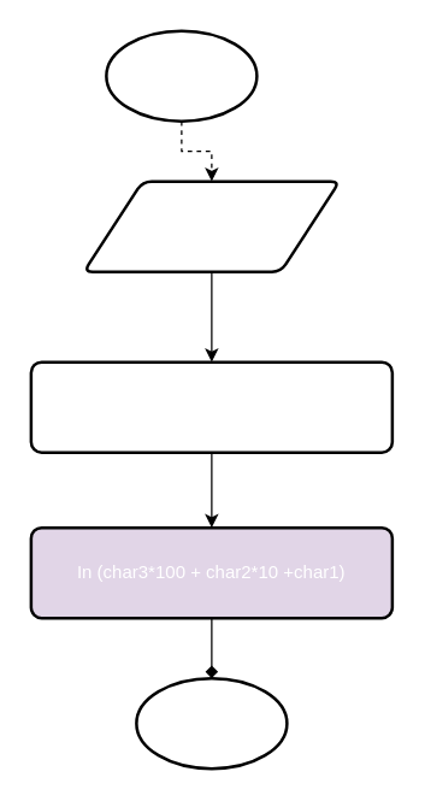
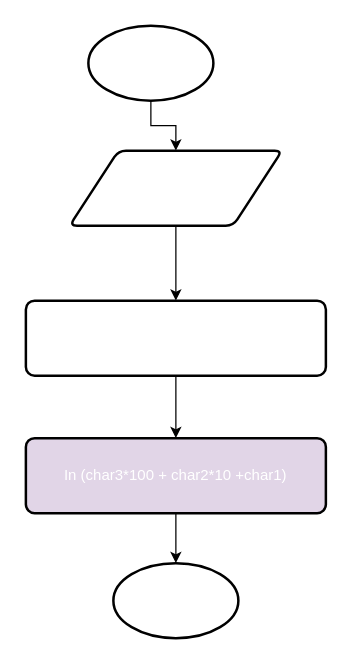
  <mxCell id="0" />
  <mxCell id="1" parent="0" />
- <mxCell id="2" value="" style="edgeStyle=orthogonalEdgeStyle;rounded=0;orthogonalLoop=1;jettySize=auto;html=1;dashed=1;" edge="1" parent="1" source="3" target="5"><mxGeometry relative="1" as="geometry" /></mxCell>
+ <mxCell id="2" value="" style="edgeStyle=orthogonalEdgeStyle;rounded=0;orthogonalLoop=1;jettySize=auto;html=1;" edge="1" parent="1" source="3" target="5"><mxGeometry relative="1" as="geometry" /></mxCell>
  <mxCell id="3" value="&lt;span style=&quot;color: rgb(255, 255, 255);&quot;&gt;Start&lt;/span&gt;" style="strokeWidth=2;html=1;shape=mxgraph.flowchart.start_1;whiteSpace=wrap;" vertex="1" parent="1"><mxGeometry x="70" y="20" width="100" height="60" as="geometry" /></mxCell>
  <mxCell id="4" value="" style="edgeStyle=orthogonalEdgeStyle;rounded=0;orthogonalLoop=1;jettySize=auto;html=1;" edge="1" parent="1" source="5" target="7"><mxGeometry relative="1" as="geometry" /></mxCell>
  <mxCell id="5" value="&lt;span style=&quot;color: rgb(255, 255, 255);&quot;&gt;Nhập n có 3 chữ số&lt;/span&gt;" style="shape=parallelogram;html=1;strokeWidth=2;perimeter=parallelogramPerimeter;whiteSpace=wrap;rounded=1;arcSize=12;size=0.23;" vertex="1" parent="1"><mxGeometry x="55" y="120" width="170" height="60" as="geometry" /></mxCell>
  <mxCell id="6" value="" style="edgeStyle=orthogonalEdgeStyle;rounded=0;orthogonalLoop=1;jettySize=auto;html=1;" edge="1" parent="1" source="7" target="9"><mxGeometry relative="1" as="geometry" /></mxCell>
  <mxCell id="7" value="&lt;span style=&quot;color: rgb(255, 255, 255);&quot;&gt;char1 = quotient(n/100)&lt;/span&gt;&lt;br style=&quot;color: rgb(255, 255, 255);&quot;&gt;&lt;span style=&quot;color: rgb(255, 255, 255);&quot;&gt;char2 = quotient(mod(n/100) / 10)&lt;/span&gt;&lt;br style=&quot;color: rgb(255, 255, 255);&quot;&gt;&lt;span style=&quot;color: rgb(255, 255, 255);&quot;&gt;char3 = mod(mod(n/100) / 10)&lt;/span&gt;" style="rounded=1;whiteSpace=wrap;html=1;absoluteArcSize=1;arcSize=14;strokeWidth=2;" vertex="1" parent="1"><mxGeometry x="20" y="240" width="240" height="60" as="geometry" /></mxCell>
- <mxCell id="8" value="" style="edgeStyle=orthogonalEdgeStyle;rounded=0;orthogonalLoop=1;jettySize=auto;html=1;endArrow=diamond;" edge="1" parent="1" source="9" target="10"><mxGeometry relative="1" as="geometry" /></mxCell>
+ <mxCell id="8" value="" style="edgeStyle=orthogonalEdgeStyle;rounded=0;orthogonalLoop=1;jettySize=auto;html=1;" edge="1" parent="1" source="9" target="10"><mxGeometry relative="1" as="geometry" /></mxCell>
  <mxCell id="9" value="&lt;span style=&quot;color: rgb(255, 255, 255);&quot;&gt;In (char3*100 + char2*10 +char1)&lt;/span&gt;" style="rounded=1;whiteSpace=wrap;html=1;absoluteArcSize=1;arcSize=14;strokeWidth=2;fillColor=#e1d5e7;" vertex="1" parent="1"><mxGeometry x="20" y="350" width="240" height="60" as="geometry" /></mxCell>
  <mxCell id="10" value="&lt;span style=&quot;color: rgb(255, 255, 255);&quot;&gt;End&lt;/span&gt;" style="strokeWidth=2;html=1;shape=mxgraph.flowchart.start_1;whiteSpace=wrap;" vertex="1" parent="1"><mxGeometry x="90" y="450" width="100" height="60" as="geometry" /></mxCell>
